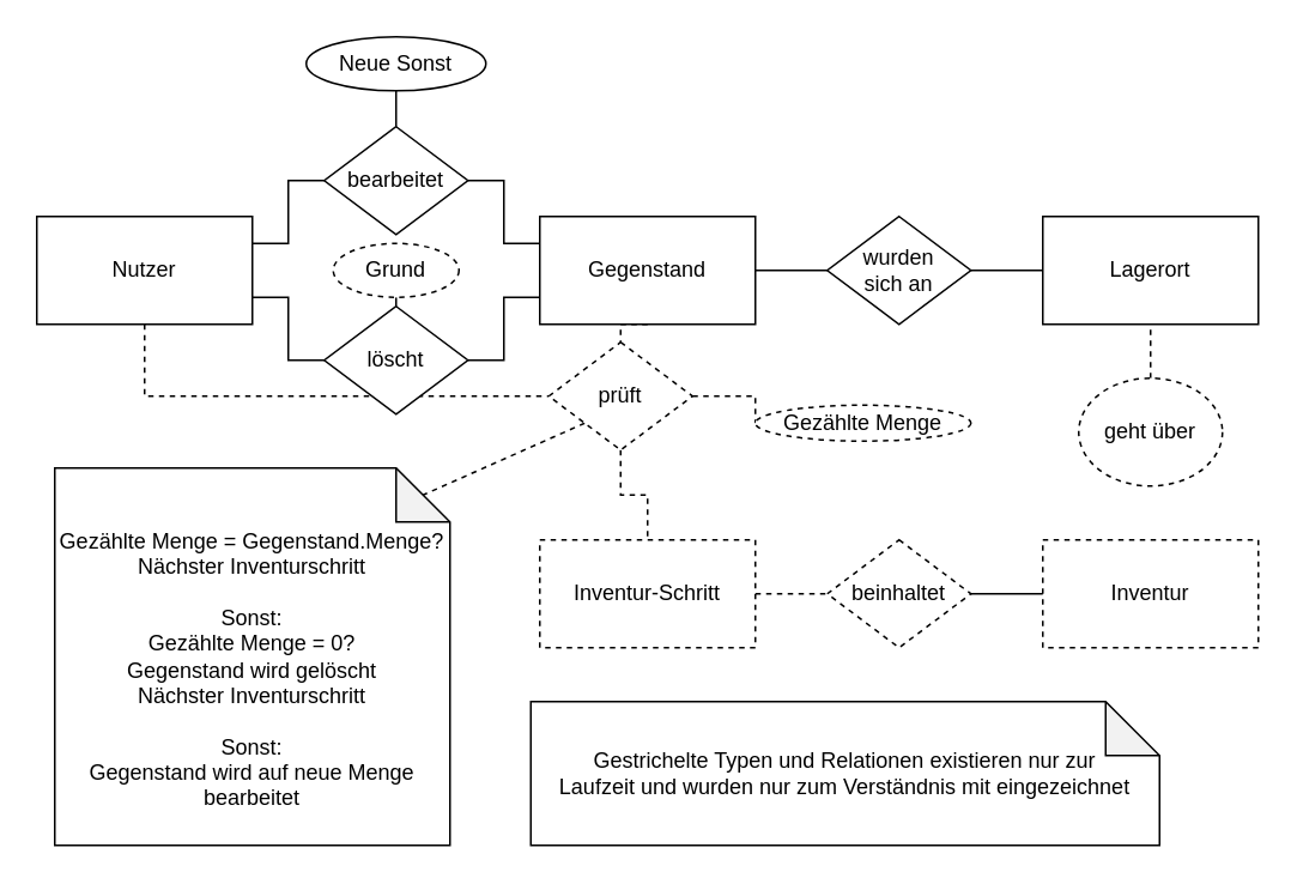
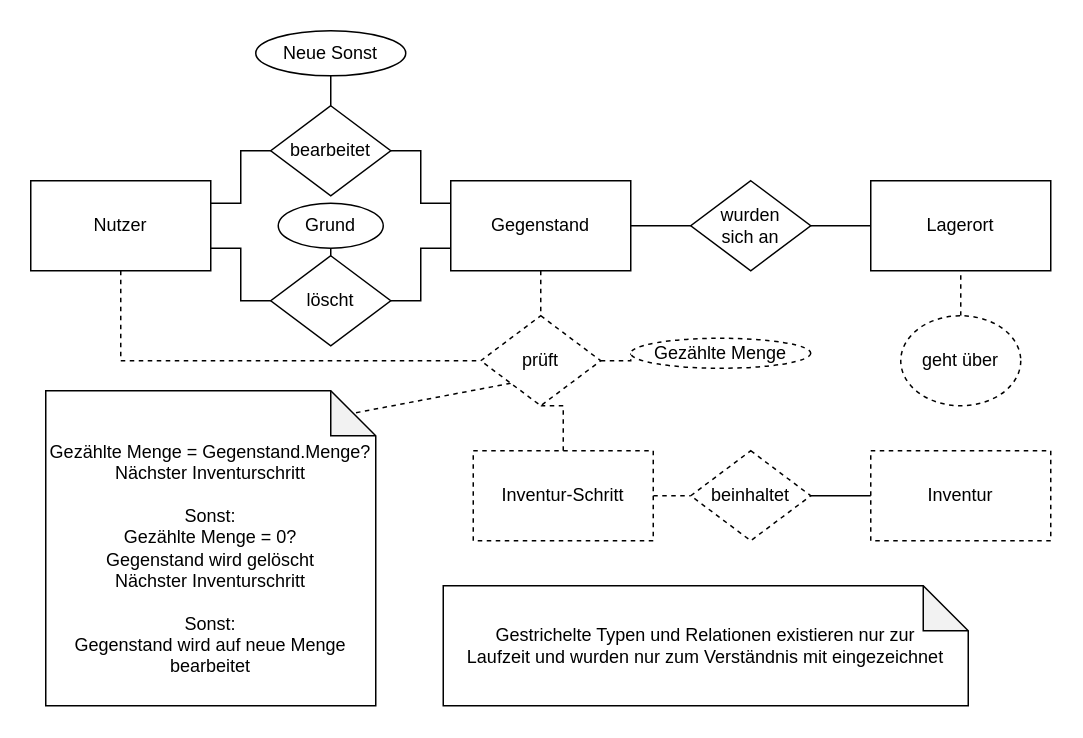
  <mxCell id="0" />
  <mxCell id="1" parent="0" />
  <mxCell id="2" style="edgeStyle=orthogonalEdgeStyle;rounded=0;orthogonalLoop=1;jettySize=auto;html=1;exitX=1;exitY=0.5;exitDx=0;exitDy=0;entryX=0;entryY=0.5;entryDx=0;entryDy=0;endArrow=none;endFill=0;" edge="1" parent="1" source="4" target="7"><mxGeometry relative="1" as="geometry" /></mxCell>
  <mxCell id="3" style="edgeStyle=orthogonalEdgeStyle;rounded=0;orthogonalLoop=1;jettySize=auto;html=1;exitX=0.5;exitY=1;exitDx=0;exitDy=0;entryX=0.5;entryY=0;entryDx=0;entryDy=0;endArrow=none;endFill=0;dashed=1;" edge="1" parent="1" source="4" target="16"><mxGeometry relative="1" as="geometry" /></mxCell>
  <mxCell id="4" value="Gegenstand" style="rounded=0;whiteSpace=wrap;html=1;" vertex="1" parent="1"><mxGeometry x="300" y="120" width="120" height="60" as="geometry" /></mxCell>
  <mxCell id="5" value="Lagerort" style="rounded=0;whiteSpace=wrap;html=1;" vertex="1" parent="1"><mxGeometry x="580" y="120" width="120" height="60" as="geometry" /></mxCell>
  <mxCell id="6" style="edgeStyle=orthogonalEdgeStyle;rounded=0;orthogonalLoop=1;jettySize=auto;html=1;exitX=1;exitY=0.5;exitDx=0;exitDy=0;entryX=0;entryY=0.5;entryDx=0;entryDy=0;endArrow=none;endFill=0;" edge="1" parent="1" source="7" target="5"><mxGeometry relative="1" as="geometry" /></mxCell>
  <mxCell id="7" value="wurden&lt;br&gt;sich an" style="rhombus;whiteSpace=wrap;html=1;" vertex="1" parent="1"><mxGeometry x="460" y="120" width="80" height="60" as="geometry" /></mxCell>
  <mxCell id="8" value="Inventur" style="rounded=0;whiteSpace=wrap;html=1;dashed=1;" vertex="1" parent="1"><mxGeometry x="580" y="300" width="120" height="60" as="geometry" /></mxCell>
  <mxCell id="9" style="edgeStyle=orthogonalEdgeStyle;rounded=0;orthogonalLoop=1;jettySize=auto;html=1;exitX=1;exitY=0.5;exitDx=0;exitDy=0;entryX=0;entryY=0.5;entryDx=0;entryDy=0;endArrow=none;endFill=0;dashed=1;" edge="1" parent="1" source="10" target="12"><mxGeometry relative="1" as="geometry" /></mxCell>
- <mxCell id="10" value="Inventur-Schritt" style="rounded=0;whiteSpace=wrap;html=1;dashed=1;" vertex="1" parent="1"><mxGeometry x="300" y="300" width="120" height="60" as="geometry" /></mxCell>
+ <mxCell id="10" value="Inventur-Schritt" style="rounded=0;whiteSpace=wrap;html=1;dashed=1;" vertex="1" parent="1"><mxGeometry x="315" y="300" width="120" height="60" as="geometry" /></mxCell>
  <mxCell id="11" style="edgeStyle=orthogonalEdgeStyle;rounded=0;orthogonalLoop=1;jettySize=auto;html=1;exitX=1;exitY=0.5;exitDx=0;exitDy=0;entryX=0;entryY=0.5;entryDx=0;entryDy=0;endArrow=none;endFill=0;dashed=0;" edge="1" parent="1" source="12" target="8"><mxGeometry relative="1" as="geometry" /></mxCell>
  <mxCell id="12" value="beinhaltet" style="rhombus;whiteSpace=wrap;html=1;dashed=1;" vertex="1" parent="1"><mxGeometry x="460" y="300" width="80" height="60" as="geometry" /></mxCell>
  <mxCell id="13" style="edgeStyle=orthogonalEdgeStyle;rounded=0;orthogonalLoop=1;jettySize=auto;html=1;exitX=0.5;exitY=1;exitDx=0;exitDy=0;entryX=0.5;entryY=0;entryDx=0;entryDy=0;endArrow=none;endFill=0;dashed=1;" edge="1" parent="1" source="16" target="10"><mxGeometry relative="1" as="geometry" /></mxCell>
  <mxCell id="14" style="edgeStyle=orthogonalEdgeStyle;rounded=0;orthogonalLoop=1;jettySize=auto;html=1;exitX=1;exitY=0.5;exitDx=0;exitDy=0;entryX=0;entryY=0.5;entryDx=0;entryDy=0;endArrow=none;endFill=0;dashed=1;" edge="1" parent="1" source="16" target="30"><mxGeometry relative="1" as="geometry" /></mxCell>
  <mxCell id="15" style="rounded=0;orthogonalLoop=1;jettySize=auto;html=1;exitX=0;exitY=1;exitDx=0;exitDy=0;entryX=0;entryY=0;entryDx=205;entryDy=15;entryPerimeter=0;endArrow=none;endFill=0;dashed=1;" edge="1" parent="1" source="16" target="29"><mxGeometry relative="1" as="geometry" /></mxCell>
- <mxCell id="16" value="prüft" style="rhombus;whiteSpace=wrap;html=1;dashed=1;" vertex="1" parent="1"><mxGeometry x="305" y="190" width="80" height="60" as="geometry" /></mxCell>
+ <mxCell id="16" value="prüft" style="rhombus;whiteSpace=wrap;html=1;dashed=1;" vertex="1" parent="1"><mxGeometry x="320" y="210" width="80" height="60" as="geometry" /></mxCell>
  <mxCell id="17" style="edgeStyle=orthogonalEdgeStyle;rounded=0;orthogonalLoop=1;jettySize=auto;html=1;exitX=0.5;exitY=1;exitDx=0;exitDy=0;entryX=0;entryY=0.5;entryDx=0;entryDy=0;endArrow=none;endFill=0;dashed=1;" edge="1" parent="1" source="20" target="16"><mxGeometry relative="1" as="geometry" /></mxCell>
  <mxCell id="18" style="edgeStyle=orthogonalEdgeStyle;rounded=0;orthogonalLoop=1;jettySize=auto;html=1;exitX=1;exitY=0.25;exitDx=0;exitDy=0;entryX=0;entryY=0.5;entryDx=0;entryDy=0;endArrow=none;endFill=0;" edge="1" parent="1" source="20" target="22"><mxGeometry relative="1" as="geometry" /></mxCell>
  <mxCell id="19" style="edgeStyle=orthogonalEdgeStyle;rounded=0;orthogonalLoop=1;jettySize=auto;html=1;exitX=1;exitY=0.75;exitDx=0;exitDy=0;entryX=0;entryY=0.5;entryDx=0;entryDy=0;endArrow=none;endFill=0;" edge="1" parent="1" source="20" target="24"><mxGeometry relative="1" as="geometry" /></mxCell>
  <mxCell id="20" value="Nutzer" style="rounded=0;whiteSpace=wrap;html=1;" vertex="1" parent="1"><mxGeometry x="20" y="120" width="120" height="60" as="geometry" /></mxCell>
  <mxCell id="21" style="edgeStyle=orthogonalEdgeStyle;rounded=0;orthogonalLoop=1;jettySize=auto;html=1;exitX=1;exitY=0.5;exitDx=0;exitDy=0;entryX=0;entryY=0.25;entryDx=0;entryDy=0;endArrow=none;endFill=0;" edge="1" parent="1" source="22" target="4"><mxGeometry relative="1" as="geometry" /></mxCell>
  <mxCell id="22" value="bearbeitet" style="rhombus;whiteSpace=wrap;html=1;" vertex="1" parent="1"><mxGeometry x="180" y="70" width="80" height="60" as="geometry" /></mxCell>
  <mxCell id="23" style="edgeStyle=orthogonalEdgeStyle;rounded=0;orthogonalLoop=1;jettySize=auto;html=1;exitX=1;exitY=0.5;exitDx=0;exitDy=0;entryX=0;entryY=0.75;entryDx=0;entryDy=0;endArrow=none;endFill=0;" edge="1" parent="1" source="24" target="4"><mxGeometry relative="1" as="geometry" /></mxCell>
  <mxCell id="24" value="löscht" style="rhombus;whiteSpace=wrap;html=1;" vertex="1" parent="1"><mxGeometry x="180" y="170" width="80" height="60" as="geometry" /></mxCell>
  <mxCell id="25" style="edgeStyle=orthogonalEdgeStyle;rounded=0;orthogonalLoop=1;jettySize=auto;html=1;exitX=0.5;exitY=1;exitDx=0;exitDy=0;entryX=0.5;entryY=0;entryDx=0;entryDy=0;endArrow=none;endFill=0;" edge="1" parent="1" source="26" target="22"><mxGeometry relative="1" as="geometry" /></mxCell>
  <mxCell id="26" value="Neue Sonst" style="ellipse;whiteSpace=wrap;html=1;" vertex="1" parent="1"><mxGeometry x="170" y="20" width="100" height="30" as="geometry" /></mxCell>
  <mxCell id="27" style="edgeStyle=orthogonalEdgeStyle;rounded=0;orthogonalLoop=1;jettySize=auto;html=1;exitX=0.5;exitY=1;exitDx=0;exitDy=0;entryX=0.5;entryY=0;entryDx=0;entryDy=0;endArrow=none;endFill=0;" edge="1" parent="1" source="28" target="24"><mxGeometry relative="1" as="geometry" /></mxCell>
- <mxCell id="28" value="Grund" style="ellipse;whiteSpace=wrap;html=1;dashed=1;" vertex="1" parent="1"><mxGeometry x="185" y="135" width="70" height="30" as="geometry" /></mxCell>
+ <mxCell id="28" value="Grund" style="ellipse;whiteSpace=wrap;html=1;" vertex="1" parent="1"><mxGeometry x="185" y="135" width="70" height="30" as="geometry" /></mxCell>
  <mxCell id="29" value="&lt;br&gt;Gezählte Menge = Gegenstand.Menge?&lt;br&gt;Nächster Inventurschritt&lt;br&gt;&lt;br&gt;Sonst:&lt;br&gt;Gezählte Menge = 0?&lt;br&gt;Gegenstand wird gelöscht&lt;br&gt;Nächster Inventurschritt&lt;br&gt;&lt;br&gt;Sonst:&lt;br&gt;Gegenstand wird auf neue Menge bearbeitet" style="shape=note;whiteSpace=wrap;html=1;backgroundOutline=1;darkOpacity=0.05;" vertex="1" parent="1"><mxGeometry x="30" y="260" width="220" height="210" as="geometry" /></mxCell>
  <mxCell id="30" value="Gezählte Menge" style="ellipse;whiteSpace=wrap;html=1;dashed=1;" vertex="1" parent="1"><mxGeometry x="420" y="225" width="120" height="20" as="geometry" /></mxCell>
  <mxCell id="31" value="Gestrichelte Typen und Relationen existieren nur zur &lt;br&gt;Laufzeit und wurden nur zum Verständnis mit eingezeichnet" style="shape=note;whiteSpace=wrap;html=1;backgroundOutline=1;darkOpacity=0.05;" vertex="1" parent="1"><mxGeometry x="295" y="390" width="350" height="80" as="geometry" /></mxCell>
  <mxCell id="32" style="edgeStyle=none;rounded=0;orthogonalLoop=1;jettySize=auto;html=1;exitX=0.5;exitY=0;exitDx=0;exitDy=0;entryX=0.5;entryY=1;entryDx=0;entryDy=0;dashed=1;endArrow=none;endFill=0;" edge="1" parent="1" source="33" target="5"><mxGeometry relative="1" as="geometry" /></mxCell>
  <mxCell id="33" value="geht über" style="ellipse;whiteSpace=wrap;html=1;dashed=1;" vertex="1" parent="1"><mxGeometry x="600" y="210" width="80" height="60" as="geometry" /></mxCell>
